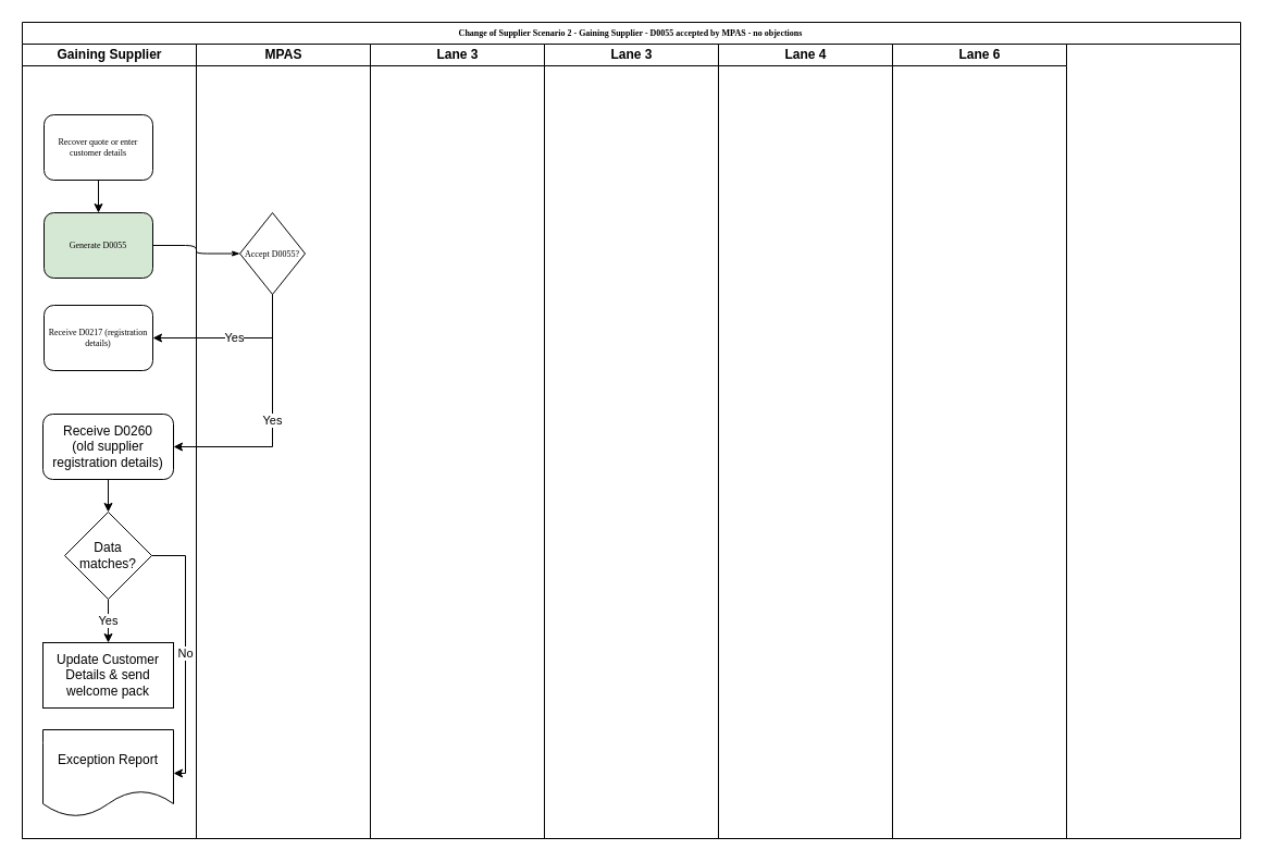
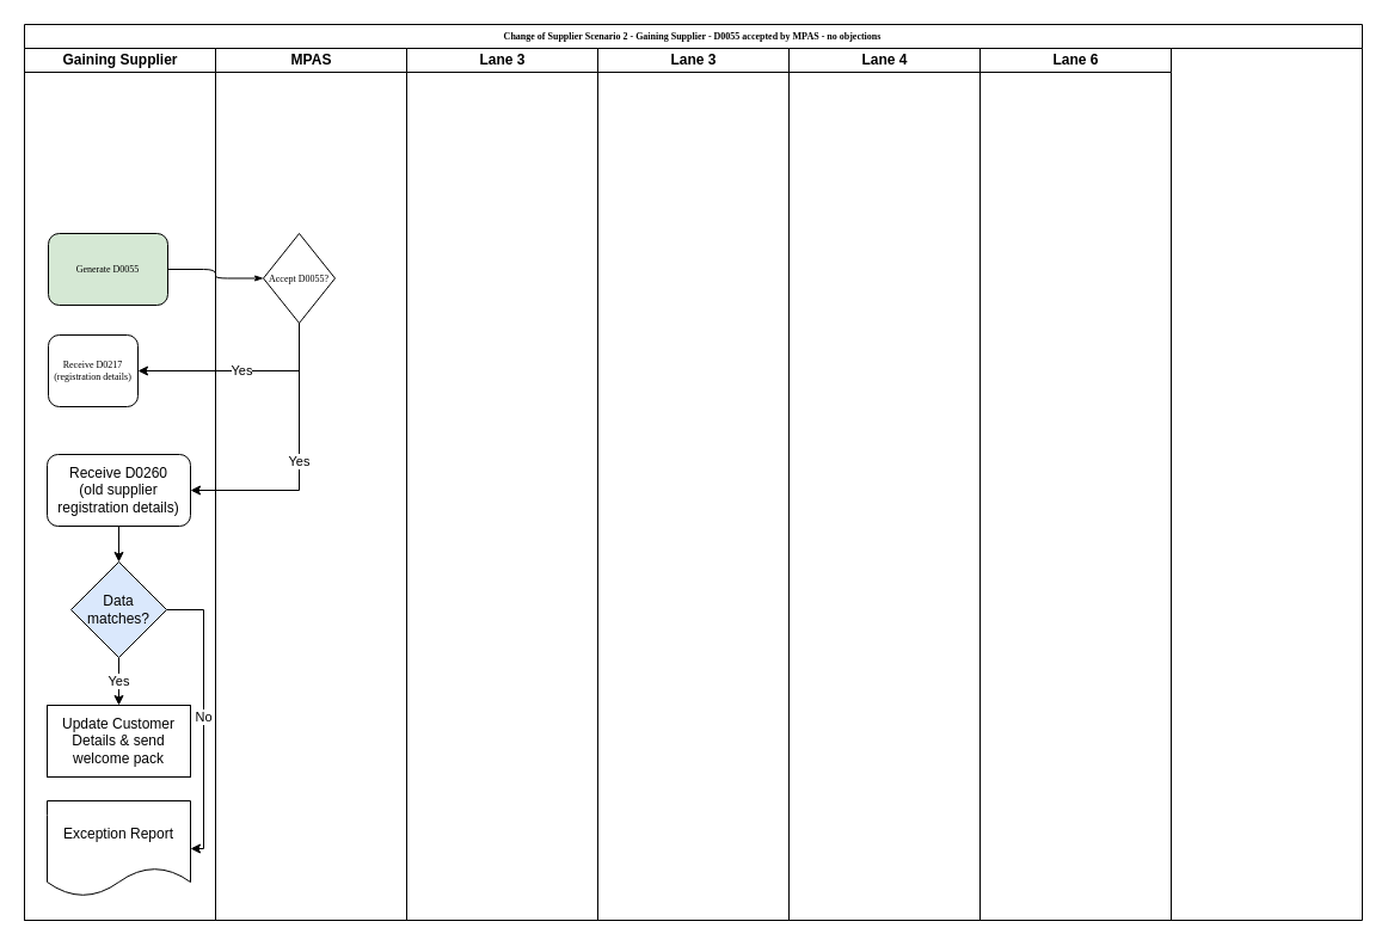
  <mxCell id="0" />
  <mxCell id="1" parent="0" />
  <mxCell id="2" value="Change of Supplier Scenario 2 - Gaining Supplier - D0055 accepted by MPAS - no objections&amp;nbsp;" style="swimlane;html=1;childLayout=stackLayout;startSize=20;rounded=0;shadow=0;labelBackgroundColor=none;strokeColor=#000000;strokeWidth=1;fillColor=#ffffff;fontFamily=Verdana;fontSize=8;fontColor=#000000;align=center;" parent="1" vertex="1"><mxGeometry x="20" y="20" width="1120" height="750" as="geometry" /></mxCell>
  <mxCell id="3" value="Gaining Supplier" style="swimlane;html=1;startSize=20;" parent="2" vertex="1"><mxGeometry y="20" width="160" height="730" as="geometry" /></mxCell>
- <mxCell id="4" style="edgeStyle=orthogonalEdgeStyle;rounded=0;orthogonalLoop=1;jettySize=auto;html=1;exitX=0.5;exitY=1;exitDx=0;exitDy=0;entryX=0.5;entryY=0;entryDx=0;entryDy=0;" parent="3" source="5" target="6" edge="1"><mxGeometry relative="1" as="geometry" /></mxCell>
- <mxCell id="5" value="Recover quote or enter customer details" style="rounded=1;whiteSpace=wrap;html=1;shadow=0;labelBackgroundColor=none;strokeColor=#000000;strokeWidth=1;fillColor=#ffffff;fontFamily=Verdana;fontSize=8;fontColor=#000000;align=center;" parent="3" vertex="1"><mxGeometry x="20" y="65" width="100" height="60" as="geometry" /></mxCell>
  <mxCell id="6" value="Generate D0055" style="rounded=1;whiteSpace=wrap;html=1;shadow=0;labelBackgroundColor=none;strokeColor=#000000;strokeWidth=1;fillColor=#d5e8d4;fontFamily=Verdana;fontSize=8;fontColor=#000000;align=center;" parent="3" vertex="1"><mxGeometry x="20" y="155" width="100" height="60" as="geometry" /></mxCell>
- <mxCell id="7" value="Receive D0217 (registration details)" style="rounded=1;whiteSpace=wrap;html=1;shadow=0;labelBackgroundColor=none;strokeColor=#000000;strokeWidth=1;fillColor=#ffffff;fontFamily=Verdana;fontSize=8;fontColor=#000000;align=center;" parent="3" vertex="1"><mxGeometry x="20" y="240" width="100" height="60" as="geometry" /></mxCell>
+ <mxCell id="7" value="Receive D0217 (registration details)" style="rounded=1;whiteSpace=wrap;html=1;shadow=0;labelBackgroundColor=none;strokeColor=#000000;strokeWidth=1;fillColor=#ffffff;fontFamily=Verdana;fontSize=8;fontColor=#000000;align=center;" parent="3" vertex="1"><mxGeometry x="20" y="240" width="75" height="60" as="geometry" /></mxCell>
  <mxCell id="8" style="edgeStyle=orthogonalEdgeStyle;rounded=0;orthogonalLoop=1;jettySize=auto;html=1;exitX=0.5;exitY=1;exitDx=0;exitDy=0;entryX=0.5;entryY=0;entryDx=0;entryDy=0;" edge="1" parent="3" source="9" target="12"><mxGeometry relative="1" as="geometry" /></mxCell>
  <mxCell id="9" value="Receive D0260&lt;br&gt;(old supplier registration details)&lt;br&gt;" style="rounded=1;whiteSpace=wrap;html=1;" vertex="1" parent="3"><mxGeometry x="19" y="340" width="120" height="60" as="geometry" /></mxCell>
  <mxCell id="10" value="Yes" style="edgeStyle=orthogonalEdgeStyle;rounded=0;orthogonalLoop=1;jettySize=auto;html=1;exitX=0.5;exitY=1;exitDx=0;exitDy=0;" edge="1" parent="3" source="12" target="13"><mxGeometry relative="1" as="geometry" /></mxCell>
  <mxCell id="11" value="No" style="edgeStyle=orthogonalEdgeStyle;rounded=0;orthogonalLoop=1;jettySize=auto;html=1;exitX=1;exitY=0.5;exitDx=0;exitDy=0;entryX=1;entryY=0.5;entryDx=0;entryDy=0;" edge="1" parent="3" source="12" target="14"><mxGeometry relative="1" as="geometry"><Array as="points"><mxPoint x="150" y="470" /><mxPoint x="150" y="670" /></Array></mxGeometry></mxCell>
- <mxCell id="12" value="Data matches?" style="rhombus;whiteSpace=wrap;html=1;" vertex="1" parent="3"><mxGeometry x="39" y="430" width="80" height="80" as="geometry" /></mxCell>
+ <mxCell id="12" value="Data matches?" style="rhombus;whiteSpace=wrap;html=1;fillColor=#dae8fc;" vertex="1" parent="3"><mxGeometry x="39" y="430" width="80" height="80" as="geometry" /></mxCell>
  <mxCell id="13" value="Update Customer Details &amp;amp; send welcome pack" style="whiteSpace=wrap;html=1;rounded=0;" vertex="1" parent="3"><mxGeometry x="19" y="550" width="120" height="60" as="geometry" /></mxCell>
  <mxCell id="14" value="Exception Report" style="shape=document;whiteSpace=wrap;html=1;boundedLbl=1;" vertex="1" parent="3"><mxGeometry x="19" y="630" width="120" height="80" as="geometry" /></mxCell>
  <mxCell id="15" value="MPAS" style="swimlane;html=1;startSize=20;" parent="2" vertex="1"><mxGeometry x="160" y="20" width="160" height="730" as="geometry" /></mxCell>
  <mxCell id="16" value="Accept D0055?" style="rhombus;whiteSpace=wrap;html=1;rounded=0;shadow=0;labelBackgroundColor=none;strokeColor=#000000;strokeWidth=1;fillColor=#ffffff;fontFamily=Verdana;fontSize=8;fontColor=#000000;align=center;" parent="15" vertex="1"><mxGeometry x="40" y="155" width="60" height="75" as="geometry" /></mxCell>
  <mxCell id="17" value="Lane 3" style="swimlane;html=1;startSize=20;" parent="2" vertex="1"><mxGeometry x="320" y="20" width="160" height="730" as="geometry" /></mxCell>
  <mxCell id="18" value="Lane 3" style="swimlane;html=1;startSize=20;" parent="2" vertex="1"><mxGeometry x="480" y="20" width="160" height="730" as="geometry" /></mxCell>
  <mxCell id="19" value="Lane 4" style="swimlane;html=1;startSize=20;" parent="2" vertex="1"><mxGeometry x="640" y="20" width="160" height="730" as="geometry" /></mxCell>
  <mxCell id="20" value="Lane 6" style="swimlane;html=1;startSize=20;" parent="2" vertex="1"><mxGeometry x="800" y="20" width="160" height="730" as="geometry" /></mxCell>
  <mxCell id="21" style="edgeStyle=orthogonalEdgeStyle;rounded=1;html=1;labelBackgroundColor=none;startArrow=none;startFill=0;startSize=5;endArrow=classicThin;endFill=1;endSize=5;jettySize=auto;orthogonalLoop=1;strokeColor=#000000;strokeWidth=1;fontFamily=Verdana;fontSize=8;fontColor=#000000;" parent="2" source="6" target="16" edge="1"><mxGeometry relative="1" as="geometry" /></mxCell>
  <mxCell id="22" value="Yes" style="edgeStyle=orthogonalEdgeStyle;rounded=0;orthogonalLoop=1;jettySize=auto;html=1;exitX=0.5;exitY=1;exitDx=0;exitDy=0;entryX=1;entryY=0.5;entryDx=0;entryDy=0;" parent="2" source="16" target="7" edge="1"><mxGeometry relative="1" as="geometry" /></mxCell>
  <mxCell id="23" value="Yes" style="edgeStyle=orthogonalEdgeStyle;rounded=0;orthogonalLoop=1;jettySize=auto;html=1;exitX=0.5;exitY=1;exitDx=0;exitDy=0;entryX=1;entryY=0.5;entryDx=0;entryDy=0;" edge="1" parent="2" source="16" target="9"><mxGeometry relative="1" as="geometry" /></mxCell>
